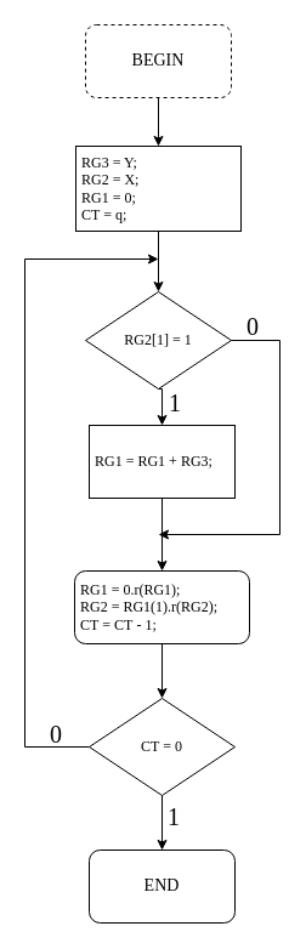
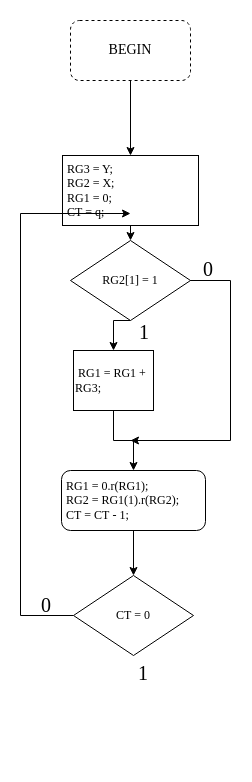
  <mxCell id="0" />
  <mxCell id="1" parent="0" />
  <mxCell id="2" style="edgeStyle=orthogonalEdgeStyle;rounded=0;orthogonalLoop=1;jettySize=auto;html=1;exitX=0.5;exitY=1;exitDx=0;exitDy=0;entryX=0.5;entryY=0;entryDx=0;entryDy=0;" parent="1" source="18" target="4" edge="1"><mxGeometry relative="1" as="geometry"><mxPoint x="130" y="60" as="sourcePoint" /></mxGeometry></mxCell>
  <mxCell id="3" style="edgeStyle=orthogonalEdgeStyle;rounded=0;orthogonalLoop=1;jettySize=auto;html=1;exitX=0.5;exitY=1;exitDx=0;exitDy=0;entryX=0.5;entryY=0;entryDx=0;entryDy=0;" parent="1" source="4" target="7" edge="1"><mxGeometry relative="1" as="geometry" /></mxCell>
- <mxCell id="4" value="&lt;font face=&quot;Consolas&quot; data-font-src=&quot;https://fonts.googleapis.com/css?family=Comfortaa&quot;&gt;&amp;nbsp;RG3 = Y;&lt;br&gt;&amp;nbsp;RG2&amp;nbsp;= X;&lt;br&gt;&amp;nbsp;RG1&amp;nbsp;= 0;&lt;br&gt;&amp;nbsp;СТ = q;&lt;/font&gt;" style="rounded=0;whiteSpace=wrap;html=1;align=left;" parent="1" vertex="1"><mxGeometry x="62" y="120" width="136" height="70" as="geometry" /></mxCell>
+ <mxCell id="4" value="&lt;font face=&quot;Consolas&quot; data-font-src=&quot;https://fonts.googleapis.com/css?family=Comfortaa&quot;&gt;&amp;nbsp;RG3 = Y;&lt;br&gt;&amp;nbsp;RG2&amp;nbsp;= X;&lt;br&gt;&amp;nbsp;RG1&amp;nbsp;= 0;&lt;br&gt;&amp;nbsp;СТ = q;&lt;/font&gt;" style="rounded=0;whiteSpace=wrap;html=1;align=left;" parent="1" vertex="1"><mxGeometry x="62" y="155" width="136" height="70" as="geometry" /></mxCell>
  <mxCell id="5" style="edgeStyle=orthogonalEdgeStyle;rounded=0;orthogonalLoop=1;jettySize=auto;html=1;exitX=0.5;exitY=1;exitDx=0;exitDy=0;entryX=0.5;entryY=0;entryDx=0;entryDy=0;" parent="1" source="7" target="9" edge="1"><mxGeometry relative="1" as="geometry" /></mxCell>
  <mxCell id="6" style="edgeStyle=orthogonalEdgeStyle;rounded=0;orthogonalLoop=1;jettySize=auto;html=1;exitX=1;exitY=0.5;exitDx=0;exitDy=0;" parent="1" edge="1"><mxGeometry relative="1" as="geometry"><mxPoint x="130" y="440" as="targetPoint" /><Array as="points"><mxPoint x="230" y="280" /><mxPoint x="230" y="440" /></Array><mxPoint x="184" y="280" as="sourcePoint" /></mxGeometry></mxCell>
  <mxCell id="7" value="&lt;font face=&quot;Consolas&quot; data-font-src=&quot;https://fonts.googleapis.com/css?family=Consolas&quot;&gt;RG2[1] = 1&lt;/font&gt;" style="rhombus;whiteSpace=wrap;html=1;" parent="1" vertex="1"><mxGeometry x="70" y="240" width="120" height="80" as="geometry" /></mxCell>
  <mxCell id="8" style="edgeStyle=orthogonalEdgeStyle;rounded=0;orthogonalLoop=1;jettySize=auto;html=1;entryX=0.5;entryY=0;entryDx=0;entryDy=0;" edge="1" parent="1" source="9" target="11"><mxGeometry relative="1" as="geometry" /></mxCell>
- <mxCell id="9" value="&lt;font data-font-src=&quot;https://fonts.googleapis.com/css?family=Consolas&quot; face=&quot;Consolas&quot;&gt;&amp;nbsp;RG1&amp;nbsp;= RG1&amp;nbsp;+ RG3;&lt;/font&gt;" style="rounded=0;whiteSpace=wrap;html=1;align=left;" parent="1" vertex="1"><mxGeometry x="73" y="350" width="120" height="60" as="geometry" /></mxCell>
+ <mxCell id="9" value="&lt;font data-font-src=&quot;https://fonts.googleapis.com/css?family=Consolas&quot; face=&quot;Consolas&quot;&gt;&amp;nbsp;RG1&amp;nbsp;= RG1&amp;nbsp;+ RG3;&lt;/font&gt;" style="rounded=0;whiteSpace=wrap;html=1;align=left;" parent="1" vertex="1"><mxGeometry x="73" y="350" width="80" height="60" as="geometry" /></mxCell>
  <mxCell id="10" style="edgeStyle=orthogonalEdgeStyle;rounded=0;orthogonalLoop=1;jettySize=auto;html=1;exitX=0.5;exitY=1;exitDx=0;exitDy=0;entryX=0.5;entryY=0;entryDx=0;entryDy=0;" parent="1" source="11" target="14" edge="1"><mxGeometry relative="1" as="geometry" /></mxCell>
  <mxCell id="11" value="&lt;font face=&quot;Consolas&quot;&gt;&amp;nbsp;RG1&amp;nbsp;= 0.r(RG1);&lt;br&gt;&amp;nbsp;RG2&amp;nbsp;= RG1(1).r(RG2);&lt;br&gt;&amp;nbsp;СТ = СТ - 1;&lt;/font&gt;" style="whiteSpace=wrap;html=1;align=left;rounded=1;" parent="1" vertex="1"><mxGeometry x="61" y="470" width="144" height="60" as="geometry" /></mxCell>
- <mxCell id="12" style="edgeStyle=orthogonalEdgeStyle;rounded=0;orthogonalLoop=1;jettySize=auto;html=1;exitX=0.5;exitY=1;exitDx=0;exitDy=0;entryX=0.5;entryY=0;entryDx=0;entryDy=0;" parent="1" source="14" edge="1" target="19"><mxGeometry relative="1" as="geometry"><mxPoint x="130" y="700" as="targetPoint" /></mxGeometry></mxCell>
  <mxCell id="13" style="edgeStyle=orthogonalEdgeStyle;rounded=0;orthogonalLoop=1;jettySize=auto;html=1;exitX=0;exitY=0.5;exitDx=0;exitDy=0;" parent="1" source="14" edge="1"><mxGeometry relative="1" as="geometry"><mxPoint x="130" y="213" as="targetPoint" /><Array as="points"><mxPoint x="20" y="615" /><mxPoint x="20" y="213" /></Array><mxPoint x="74" y="608" as="sourcePoint" /></mxGeometry></mxCell>
  <mxCell id="14" value="&lt;font face=&quot;Consolas&quot;&gt;СТ = 0&lt;/font&gt;" style="rhombus;whiteSpace=wrap;html=1;" parent="1" vertex="1"><mxGeometry x="73" y="575" width="120" height="80" as="geometry" /></mxCell>
  <mxCell id="15" value="&lt;font data-font-src=&quot;https://fonts.googleapis.com/css?family=Consolas&quot; face=&quot;Consolas&quot;&gt;0&lt;/font&gt;" style="text;html=1;strokeColor=none;fillColor=none;align=center;verticalAlign=middle;whiteSpace=wrap;rounded=0;fontSize=20;" parent="1" vertex="1"><mxGeometry x="188" y="258" width="40" height="20" as="geometry" /></mxCell>
  <mxCell id="16" style="edgeStyle=orthogonalEdgeStyle;rounded=0;orthogonalLoop=1;jettySize=auto;html=1;exitX=0.5;exitY=1;exitDx=0;exitDy=0;fontSize=20;" parent="1" edge="1"><mxGeometry relative="1" as="geometry"><mxPoint x="150" y="680" as="sourcePoint" /><mxPoint x="150" y="680" as="targetPoint" /></mxGeometry></mxCell>
  <mxCell id="17" value="&lt;font data-font-src=&quot;https://fonts.googleapis.com/css?family=Consolas&quot; face=&quot;Consolas&quot;&gt;1&lt;/font&gt;" style="text;html=1;strokeColor=none;fillColor=none;align=center;verticalAlign=middle;whiteSpace=wrap;rounded=0;fontSize=20;" parent="1" vertex="1"><mxGeometry x="124" y="321" width="40" height="20" as="geometry" /></mxCell>
  <mxCell id="18" value="&lt;font style=&quot;font-size: 14px;&quot; data-font-src=&quot;https://fonts.googleapis.com/css?family=Consolas&quot; face=&quot;Consolas&quot;&gt;BEGIN&lt;/font&gt;" style="rounded=1;whiteSpace=wrap;html=1;dashed=1;" parent="1" vertex="1"><mxGeometry x="70" y="20" width="120" height="60" as="geometry" /></mxCell>
- <mxCell id="19" value="&lt;font style=&quot;font-size: 14px;&quot; data-font-src=&quot;https://fonts.googleapis.com/css?family=Consolas&quot; face=&quot;Consolas&quot;&gt;END&lt;/font&gt;" style="rounded=1;whiteSpace=wrap;html=1;" parent="1" vertex="1"><mxGeometry x="73" y="700" width="120" height="60" as="geometry" /></mxCell>
  <mxCell id="20" value="&lt;font data-font-src=&quot;https://fonts.googleapis.com/css?family=Consolas&quot; face=&quot;Consolas&quot;&gt;0&lt;/font&gt;" style="text;html=1;strokeColor=none;fillColor=none;align=center;verticalAlign=middle;whiteSpace=wrap;rounded=0;fontSize=20;" parent="1" vertex="1"><mxGeometry x="26" y="594" width="40" height="20" as="geometry" /></mxCell>
  <mxCell id="21" value="&lt;font data-font-src=&quot;https://fonts.googleapis.com/css?family=Consolas&quot; face=&quot;Consolas&quot;&gt;1&lt;/font&gt;" style="text;html=1;strokeColor=none;fillColor=none;align=center;verticalAlign=middle;whiteSpace=wrap;rounded=0;fontSize=20;" parent="1" vertex="1"><mxGeometry x="123" y="662" width="40" height="20" as="geometry" /></mxCell>
